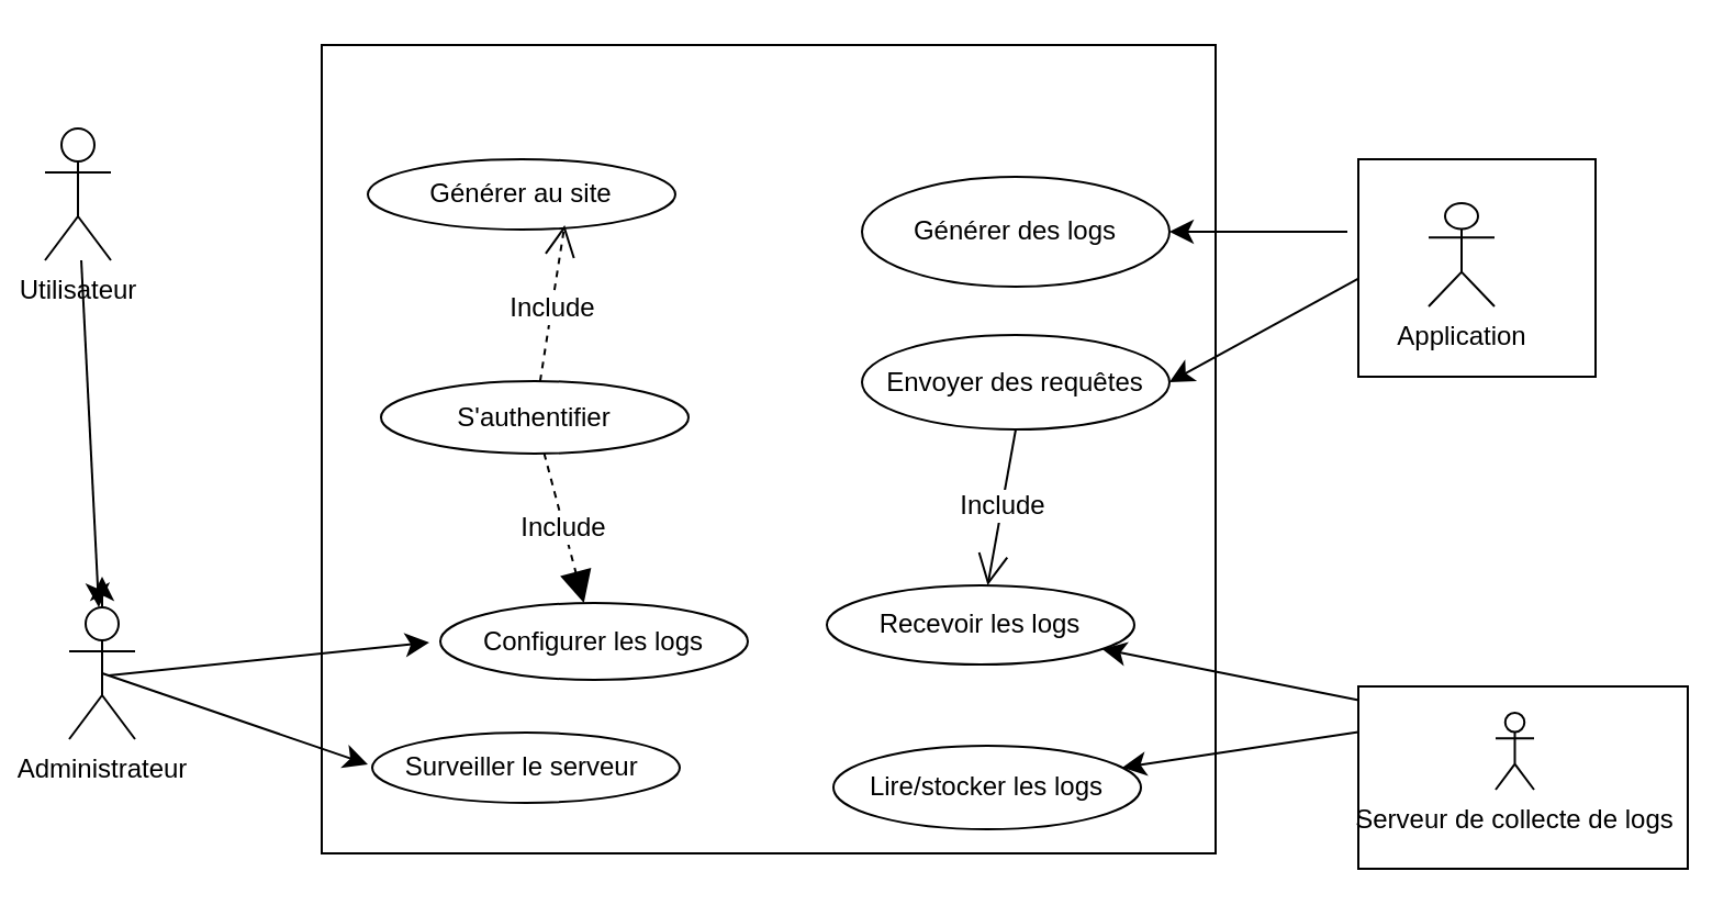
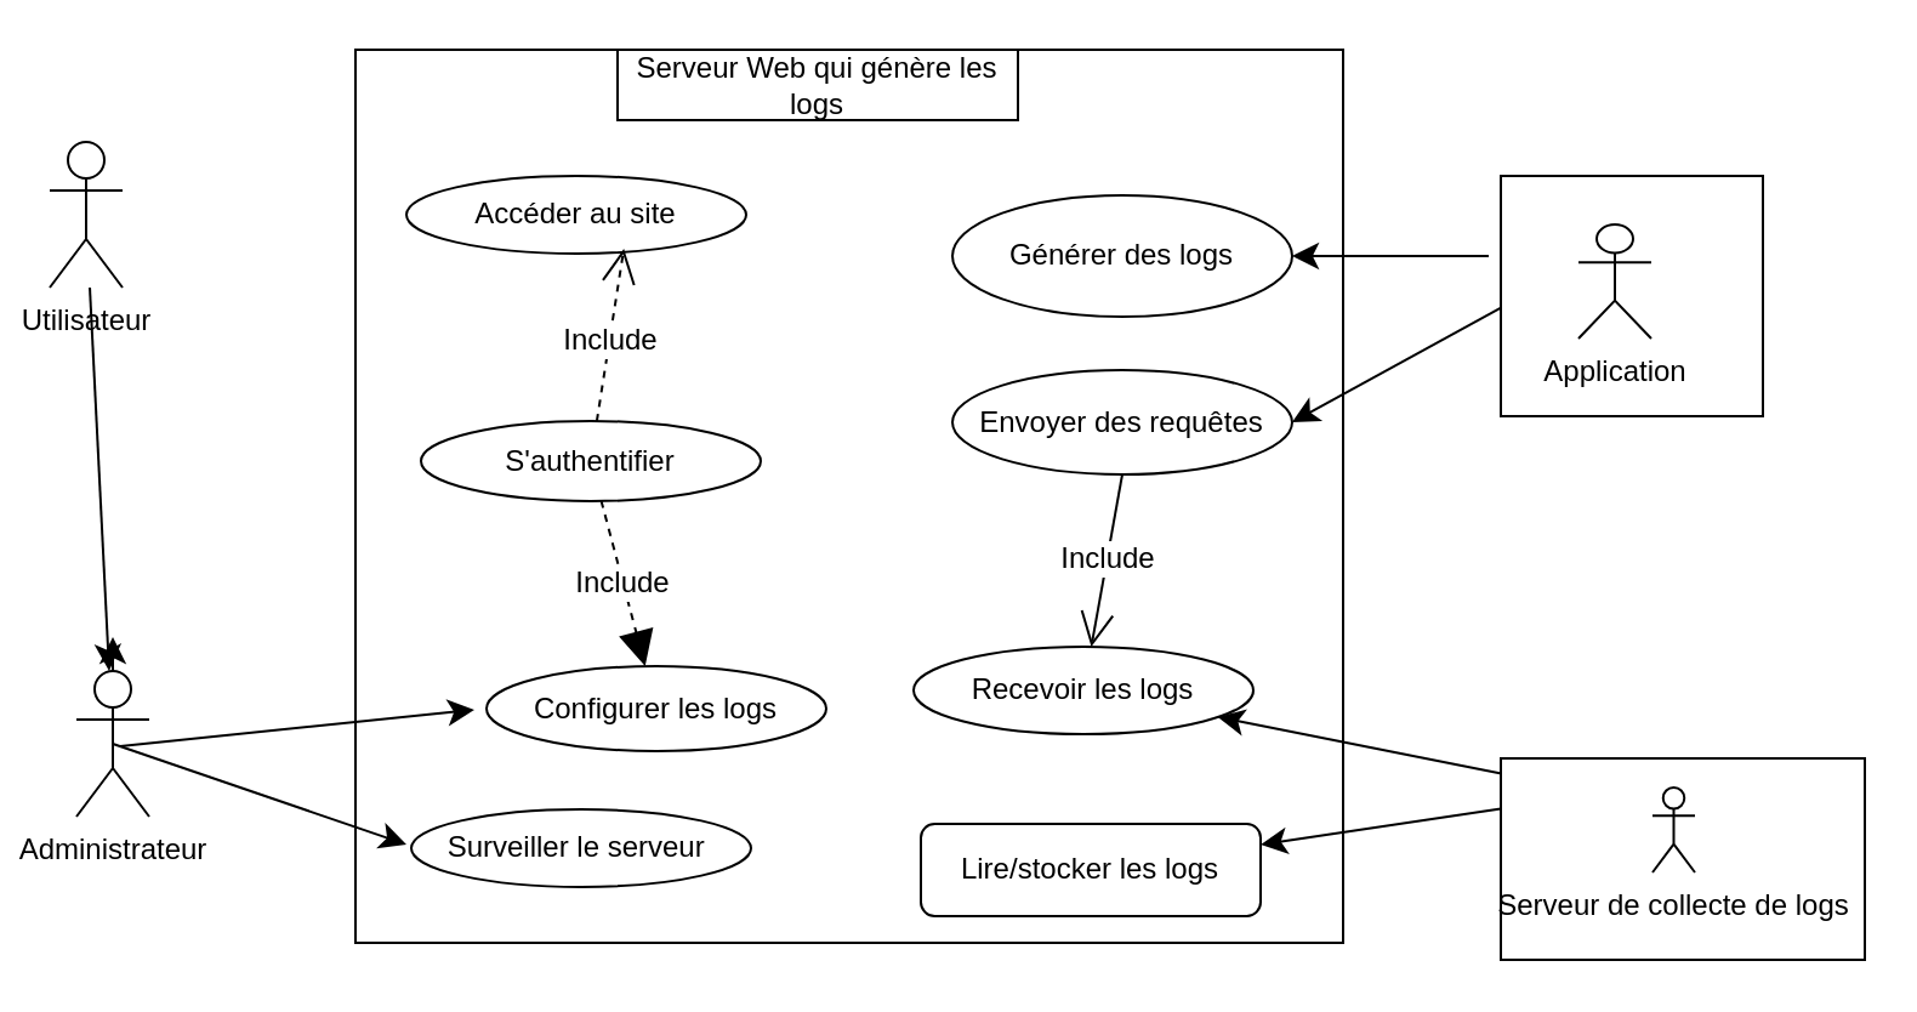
  <mxCell id="0" />
  <mxCell id="1" parent="0" />
  <mxCell id="2" value="" style="edgeStyle=none;curved=1;rounded=0;orthogonalLoop=1;jettySize=auto;html=1;fontSize=12;startSize=8;endSize=8;" edge="1" parent="1" source="3" target="5"><mxGeometry relative="1" as="geometry" /></mxCell>
  <mxCell id="3" value="Utilisateur&lt;div&gt;&lt;br&gt;&lt;/div&gt;" style="shape=umlActor;verticalLabelPosition=bottom;verticalAlign=top;html=1;" vertex="1" parent="1"><mxGeometry x="20" y="58" width="30" height="60" as="geometry" /></mxCell>
  <mxCell id="4" style="edgeStyle=none;curved=1;rounded=0;orthogonalLoop=1;jettySize=auto;html=1;exitX=0.5;exitY=0.5;exitDx=0;exitDy=0;exitPerimeter=0;fontSize=12;startSize=8;endSize=8;" edge="1" parent="1" source="5"><mxGeometry relative="1" as="geometry"><mxPoint x="46" y="262" as="targetPoint" /></mxGeometry></mxCell>
  <mxCell id="5" value="Administrateur&lt;div&gt;&lt;br&gt;&lt;/div&gt;" style="shape=umlActor;verticalLabelPosition=bottom;verticalAlign=top;html=1;" vertex="1" parent="1"><mxGeometry x="31" y="276" width="30" height="60" as="geometry" /></mxCell>
  <mxCell id="6" value="&lt;br&gt;&lt;div&gt;&lt;br&gt;&lt;/div&gt;" style="html=1;whiteSpace=wrap;" vertex="1" parent="1"><mxGeometry x="146" y="20" width="407" height="368" as="geometry" /></mxCell>
- <mxCell id="8" value="Générer au site" style="ellipse;whiteSpace=wrap;html=1;" vertex="1" parent="1"><mxGeometry x="167" y="72" width="140" height="32" as="geometry" /></mxCell>
+ <mxCell id="7" value="Serveur Web qui génère les logs" style="html=1;whiteSpace=wrap;" vertex="1" parent="1"><mxGeometry x="254" y="20" width="165" height="29" as="geometry" /></mxCell>
+ <mxCell id="8" value="Accéder au site" style="ellipse;whiteSpace=wrap;html=1;" vertex="1" parent="1"><mxGeometry x="167" y="72" width="140" height="32" as="geometry" /></mxCell>
  <mxCell id="9" value="Surveiller le serveur&amp;nbsp;" style="ellipse;whiteSpace=wrap;html=1;" vertex="1" parent="1"><mxGeometry x="169" y="333" width="140" height="32" as="geometry" /></mxCell>
  <mxCell id="10" value="Recevoir les logs" style="ellipse;whiteSpace=wrap;html=1;" vertex="1" parent="1"><mxGeometry x="376" y="266" width="140" height="36" as="geometry" /></mxCell>
  <mxCell id="11" value="Configurer les logs" style="ellipse;whiteSpace=wrap;html=1;" vertex="1" parent="1"><mxGeometry x="200" y="274" width="140" height="35" as="geometry" /></mxCell>
  <mxCell id="12" value="Générer des logs" style="ellipse;whiteSpace=wrap;html=1;" vertex="1" parent="1"><mxGeometry x="392" y="80" width="140" height="50" as="geometry" /></mxCell>
- <mxCell id="13" value="Lire/stocker les logs" style="ellipse;whiteSpace=wrap;html=1;" vertex="1" parent="1"><mxGeometry x="379" y="339" width="140" height="38" as="geometry" /></mxCell>
+ <mxCell id="13" value="Lire/stocker les logs" style="whiteSpace=wrap;html=1;rounded=1;" vertex="1" parent="1"><mxGeometry x="379" y="339" width="140" height="38" as="geometry" /></mxCell>
  <mxCell id="14" style="edgeStyle=none;curved=1;rounded=0;orthogonalLoop=1;jettySize=auto;html=1;exitX=0;exitY=0.25;exitDx=0;exitDy=0;fontSize=12;startSize=8;endSize=8;" edge="1" parent="1" source="22" target="13"><mxGeometry relative="1" as="geometry"><mxPoint x="627.333" y="332" as="targetPoint" /><mxPoint x="632" y="321" as="sourcePoint" /></mxGeometry></mxCell>
  <mxCell id="15" style="edgeStyle=none;curved=1;rounded=0;orthogonalLoop=1;jettySize=auto;html=1;exitX=0.5;exitY=0.5;exitDx=0;exitDy=0;exitPerimeter=0;fontSize=12;startSize=8;endSize=8;" edge="1" parent="1" target="10"><mxGeometry relative="1" as="geometry"><mxPoint x="632" y="321" as="sourcePoint" /></mxGeometry></mxCell>
  <mxCell id="16" value="Envoyer des requêtes" style="ellipse;whiteSpace=wrap;html=1;" vertex="1" parent="1"><mxGeometry x="392" y="152" width="140" height="43" as="geometry" /></mxCell>
  <mxCell id="17" style="edgeStyle=none;curved=1;rounded=0;orthogonalLoop=1;jettySize=auto;html=1;fontSize=12;startSize=8;endSize=8;" edge="1" parent="1"><mxGeometry relative="1" as="geometry"><mxPoint x="49" y="307" as="sourcePoint" /><mxPoint x="195" y="292" as="targetPoint" /></mxGeometry></mxCell>
  <mxCell id="18" style="edgeStyle=none;curved=1;rounded=0;orthogonalLoop=1;jettySize=auto;html=1;exitX=0.5;exitY=0.5;exitDx=0;exitDy=0;exitPerimeter=0;fontSize=12;startSize=8;endSize=8;entryX=0;entryY=0.5;entryDx=0;entryDy=0;" edge="1" parent="1" source="5"><mxGeometry relative="1" as="geometry"><mxPoint x="167" y="347.5" as="targetPoint" /></mxGeometry></mxCell>
  <mxCell id="19" value="" style="edgeStyle=none;curved=1;rounded=0;orthogonalLoop=1;jettySize=auto;html=1;fontSize=12;startSize=8;endSize=8;" edge="1" parent="1" target="12"><mxGeometry relative="1" as="geometry"><mxPoint x="613" y="105" as="sourcePoint" /></mxGeometry></mxCell>
  <mxCell id="20" value="" style="edgeStyle=none;curved=1;rounded=0;orthogonalLoop=1;jettySize=auto;html=1;fontSize=12;startSize=8;endSize=8;entryX=1;entryY=0.5;entryDx=0;entryDy=0;" edge="1" parent="1" target="16"><mxGeometry relative="1" as="geometry"><mxPoint x="620.06" y="125.211" as="sourcePoint" /><mxPoint x="536.003" y="123.999" as="targetPoint" /></mxGeometry></mxCell>
  <mxCell id="21" value="" style="html=1;whiteSpace=wrap;" vertex="1" parent="1"><mxGeometry x="618" y="72" width="108" height="99" as="geometry" /></mxCell>
  <mxCell id="22" value="" style="html=1;whiteSpace=wrap;" vertex="1" parent="1"><mxGeometry x="618" y="312" width="150" height="83" as="geometry" /></mxCell>
  <mxCell id="23" value="S'authentifier" style="ellipse;whiteSpace=wrap;html=1;" vertex="1" parent="1"><mxGeometry x="173" y="173" width="140" height="33" as="geometry" /></mxCell>
  <mxCell id="24" value="Include" style="endArrow=open;endSize=12;dashed=0;html=1;rounded=0;fontSize=12;curved=1;exitX=0.5;exitY=1;exitDx=0;exitDy=0;" edge="1" parent="1" source="16" target="10"><mxGeometry width="160" relative="1" as="geometry"><mxPoint x="315" y="217" as="sourcePoint" /><mxPoint x="475" y="217" as="targetPoint" /></mxGeometry></mxCell>
  <mxCell id="25" value="Include" style="endArrow=open;endSize=12;dashed=1;html=1;rounded=0;fontSize=12;curved=1;entryX=0.64;entryY=0.938;entryDx=0;entryDy=0;entryPerimeter=0;" edge="1" parent="1" source="23" target="8"><mxGeometry x="-0.075" width="160" relative="1" as="geometry"><mxPoint x="175" y="144" as="sourcePoint" /><mxPoint x="335" y="144" as="targetPoint" /><mxPoint as="offset" /></mxGeometry></mxCell>
  <mxCell id="26" value="Include" style="endArrow=block;endSize=12;dashed=1;html=1;rounded=0;fontSize=12;curved=1;" edge="1" parent="1" source="23" target="11"><mxGeometry width="160" relative="1" as="geometry"><mxPoint x="169" y="224" as="sourcePoint" /><mxPoint x="329" y="224" as="targetPoint" /></mxGeometry></mxCell>
  <mxCell id="27" value="Serveur de collecte de logs" style="shape=umlActor;verticalLabelPosition=bottom;verticalAlign=top;html=1;" vertex="1" parent="1"><mxGeometry x="680.5" y="324" width="17.5" height="35" as="geometry" /></mxCell>
  <mxCell id="28" value="Application" style="shape=umlActor;verticalLabelPosition=bottom;verticalAlign=top;html=1;" vertex="1" parent="1"><mxGeometry x="650" y="92" width="30" height="47" as="geometry" /></mxCell>
